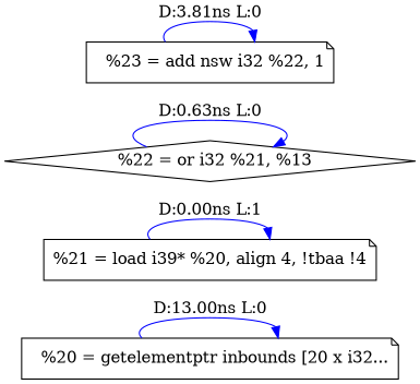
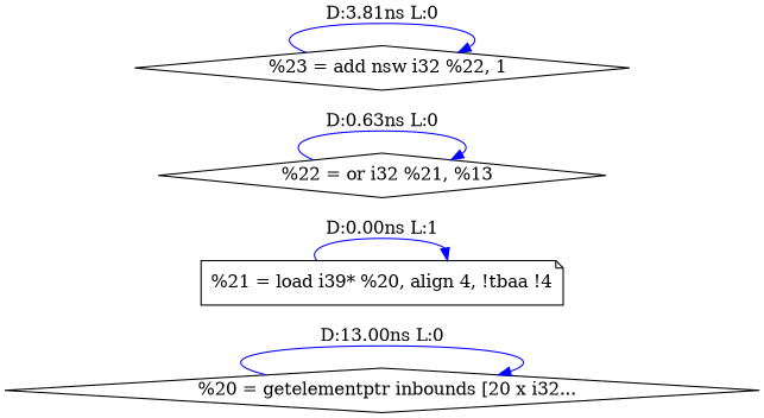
  digraph {
    rankdir=LR
    node [shape=diamond]
    edge [color=blue]
-   n1 [label="  %20 = getelementptr inbounds [20 x i32..." shape=note]
+   n1 [label="  %20 = getelementptr inbounds [20 x i32..."]
    n2 [label="%21 = load i39* %20, align 4, !tbaa !4" shape=note]
    n3 [label="  %22 = or i32 %21, %13"]
-   n4 [label="  %23 = add nsw i32 %22, 1" shape=note]
+   n4 [label="  %23 = add nsw i32 %22, 1"]
    n1 -> n1 [label="D:13.00ns L:0"]
    n2 -> n2 [label="D:0.00ns L:1"]
    n3 -> n3 [label="D:0.63ns L:0"]
    n4 -> n4 [label="D:3.81ns L:0"]
  }
